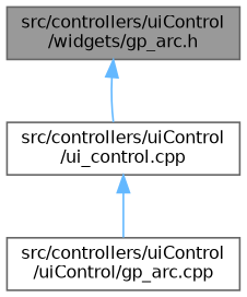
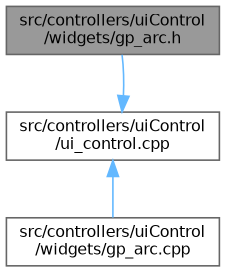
  digraph {
    node [color=grey40 fillcolor=white fontname=Helvetica fontsize=10 shape=box style=filled]
    edge [color=steelblue1 dir=back fontname=Helvetica fontsize=10 labelfontname=Helvetica labelfontsize=10 style=solid]
    n1 [color=gray40 fillcolor=grey60 fontcolor=black height=0.2 label="src/controllers/uiControl\l/widgets/gp_arc.h" width=0.4]
    n2 [height=0.2 label="src/controllers/uiControl\l/ui_control.cpp" width=0.4]
-   n3 [height=0.2 label="src/controllers/uiControl\l/uiControl/gp_arc.cpp" width=0.4]
-   n1 -> n2
+   n3 [height=0.2 label="src/controllers/uiControl\l/widgets/gp_arc.cpp" width=0.4]
+   n2 -> n1
    n2 -> n3
  }
